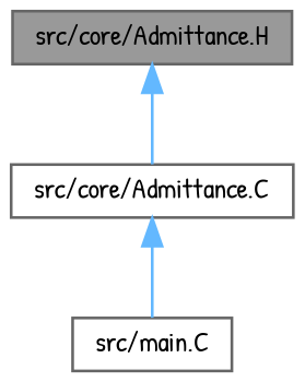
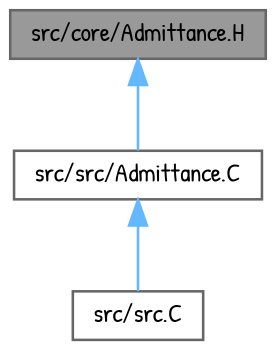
  digraph {
    fontname="Patrick Hand"
    node [color=grey40 fillcolor=white fontname="Patrick Hand" fontsize=10 shape=box style=filled]
    edge [color=steelblue1 dir=back fontname="Patrick Hand" fontsize=10 labelfontname=Helvetica labelfontsize=10 style=solid]
    n1 [color=gray40 fillcolor=grey60 fontcolor=black height=0.2 label="src/core/Admittance.H" width=0.4]
-   n2 [height=0.2 label="src/core/Admittance.C" width=0.4]
-   n3 [height=0.2 label="src/main.C" width=0.4]
+   n2 [height=0.2 label="src/src/Admittance.C" width=0.4]
+   n3 [height=0.2 label="src/src.C" width=0.4]
    n1 -> n2
    n2 -> n3
  }
